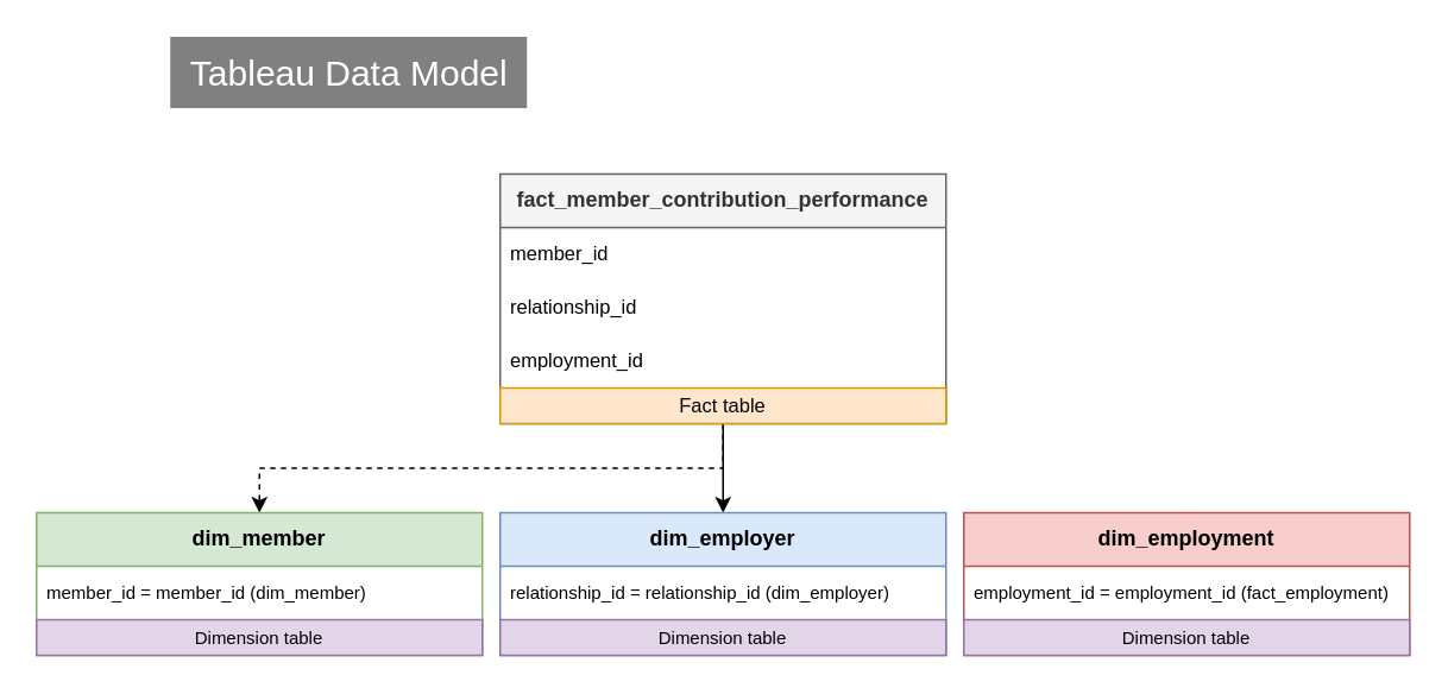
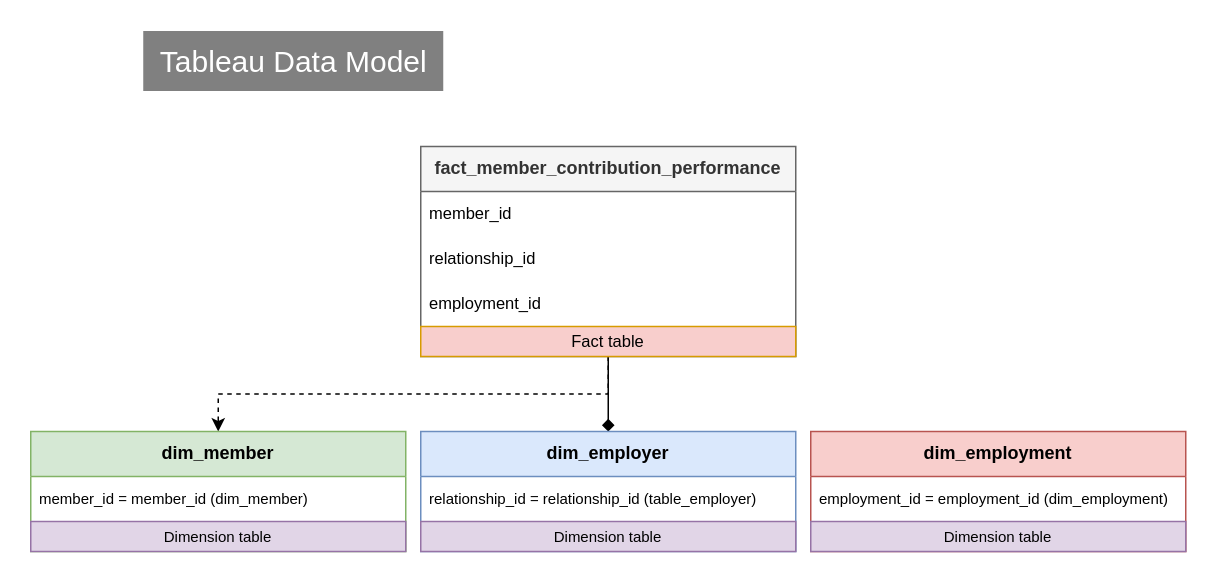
  <mxCell id="0" />
  <mxCell id="1" parent="0" />
  <mxCell id="2" value="Tableau Data Model" style="text;html=1;align=center;verticalAlign=middle;resizable=0;points=[];autosize=1;strokeColor=none;fillColor=#808080;fontSize=20;gradientColor=none;fontColor=#FFFFFF;" parent="1" vertex="1"><mxGeometry x="95" y="20" width="200" height="40" as="geometry" /></mxCell>
  <mxCell id="3" style="edgeStyle=orthogonalEdgeStyle;rounded=0;orthogonalLoop=1;jettySize=auto;html=1;exitX=0.5;exitY=1;exitDx=0;exitDy=0;entryX=0.5;entryY=0;entryDx=0;entryDy=0;dashed=1;" parent="1" source="5" target="10" edge="1"><mxGeometry relative="1" as="geometry" /></mxCell>
- <mxCell id="4" style="edgeStyle=orthogonalEdgeStyle;rounded=0;orthogonalLoop=1;jettySize=auto;html=1;entryX=0.5;entryY=0;entryDx=0;entryDy=0;" parent="1" source="5" target="13" edge="1"><mxGeometry relative="1" as="geometry" /></mxCell>
+ <mxCell id="4" style="edgeStyle=orthogonalEdgeStyle;rounded=0;orthogonalLoop=1;jettySize=auto;html=1;entryX=0.5;entryY=0;entryDx=0;entryDy=0;endArrow=diamond;" parent="1" source="5" target="13" edge="1"><mxGeometry relative="1" as="geometry" /></mxCell>
  <mxCell id="5" value="&lt;b&gt;fact_member_contribution_performance&lt;/b&gt;" style="swimlane;fontStyle=0;childLayout=stackLayout;horizontal=1;startSize=30;horizontalStack=0;resizeParent=1;resizeParentMax=0;resizeLast=0;collapsible=1;marginBottom=0;whiteSpace=wrap;html=1;fillColor=#f5f5f5;strokeColor=#666666;fontColor=#333333;" parent="1" vertex="1"><mxGeometry x="280" y="97" width="250" height="140" as="geometry" /></mxCell>
  <mxCell id="6" value="&lt;font style=&quot;font-size: 11px;&quot;&gt;member_id&lt;/font&gt;" style="text;strokeColor=none;fillColor=none;align=left;verticalAlign=middle;spacingLeft=4;spacingRight=4;overflow=hidden;points=[[0,0.5],[1,0.5]];portConstraint=eastwest;rotatable=0;whiteSpace=wrap;html=1;" parent="5" vertex="1"><mxGeometry y="30" width="250" height="30" as="geometry" /></mxCell>
  <mxCell id="7" value="&lt;font style=&quot;font-size: 11px;&quot;&gt;relationship_id&lt;/font&gt;" style="text;strokeColor=none;fillColor=none;align=left;verticalAlign=middle;spacingLeft=4;spacingRight=4;overflow=hidden;points=[[0,0.5],[1,0.5]];portConstraint=eastwest;rotatable=0;whiteSpace=wrap;html=1;" parent="5" vertex="1"><mxGeometry y="60" width="250" height="30" as="geometry" /></mxCell>
  <mxCell id="8" value="&lt;font style=&quot;font-size: 11px;&quot;&gt;employment_id&lt;/font&gt;" style="text;strokeColor=none;fillColor=none;align=left;verticalAlign=middle;spacingLeft=4;spacingRight=4;overflow=hidden;points=[[0,0.5],[1,0.5]];portConstraint=eastwest;rotatable=0;whiteSpace=wrap;html=1;" vertex="1" parent="5"><mxGeometry y="90" width="250" height="30" as="geometry" /></mxCell>
- <mxCell id="9" value="&lt;font style=&quot;font-size: 11px;&quot;&gt;Fact table&lt;/font&gt;" style="rounded=0;whiteSpace=wrap;html=1;fillColor=#ffe6cc;strokeColor=#d79b00;" parent="5" vertex="1"><mxGeometry y="120" width="250" height="20" as="geometry" /></mxCell>
+ <mxCell id="9" value="&lt;font style=&quot;font-size: 11px;&quot;&gt;Fact table&lt;/font&gt;" style="rounded=0;whiteSpace=wrap;html=1;fillColor=#f8cecc;strokeColor=#d79b00;" parent="5" vertex="1"><mxGeometry y="120" width="250" height="20" as="geometry" /></mxCell>
  <mxCell id="10" value="&lt;b&gt;dim_member&lt;/b&gt;" style="swimlane;fontStyle=0;childLayout=stackLayout;horizontal=1;startSize=30;horizontalStack=0;resizeParent=1;resizeParentMax=0;resizeLast=0;collapsible=1;marginBottom=0;whiteSpace=wrap;html=1;fillColor=#d5e8d4;strokeColor=#82b366;" parent="1" vertex="1"><mxGeometry x="20" y="287" width="250" height="80" as="geometry" /></mxCell>
  <mxCell id="11" value="&lt;font style=&quot;font-size: 10px;&quot;&gt;member_id = member_id (dim_member)&lt;/font&gt;" style="text;strokeColor=none;fillColor=none;align=left;verticalAlign=middle;spacingLeft=4;spacingRight=4;overflow=hidden;points=[[0,0.5],[1,0.5]];portConstraint=eastwest;rotatable=0;whiteSpace=wrap;html=1;" parent="10" vertex="1"><mxGeometry y="30" width="250" height="30" as="geometry" /></mxCell>
  <mxCell id="12" value="&lt;font style=&quot;font-size: 10px;&quot;&gt;Dimension table&lt;/font&gt;" style="rounded=0;whiteSpace=wrap;html=1;fillColor=#e1d5e7;strokeColor=#9673a6;" parent="10" vertex="1"><mxGeometry y="60" width="250" height="20" as="geometry" /></mxCell>
  <mxCell id="13" value="&lt;b&gt;dim_employer&lt;/b&gt;" style="swimlane;fontStyle=0;childLayout=stackLayout;horizontal=1;startSize=30;horizontalStack=0;resizeParent=1;resizeParentMax=0;resizeLast=0;collapsible=1;marginBottom=0;whiteSpace=wrap;html=1;fillColor=#dae8fc;strokeColor=#6c8ebf;" parent="1" vertex="1"><mxGeometry x="280" y="287" width="250" height="80" as="geometry" /></mxCell>
- <mxCell id="14" value="&lt;span style=&quot;font-size: 10px;&quot;&gt;relationship_id = relationship_id (dim_employer)&lt;/span&gt;" style="text;strokeColor=none;fillColor=none;align=left;verticalAlign=middle;spacingLeft=4;spacingRight=4;overflow=hidden;points=[[0,0.5],[1,0.5]];portConstraint=eastwest;rotatable=0;whiteSpace=wrap;html=1;" parent="13" vertex="1"><mxGeometry y="30" width="250" height="30" as="geometry" /></mxCell>
+ <mxCell id="14" value="&lt;span style=&quot;font-size: 10px;&quot;&gt;relationship_id = relationship_id (table_employer)&lt;/span&gt;" style="text;strokeColor=none;fillColor=none;align=left;verticalAlign=middle;spacingLeft=4;spacingRight=4;overflow=hidden;points=[[0,0.5],[1,0.5]];portConstraint=eastwest;rotatable=0;whiteSpace=wrap;html=1;" parent="13" vertex="1"><mxGeometry y="30" width="250" height="30" as="geometry" /></mxCell>
  <mxCell id="15" value="&lt;font style=&quot;font-size: 10px;&quot;&gt;Dimension table&lt;/font&gt;" style="rounded=0;whiteSpace=wrap;html=1;fillColor=#e1d5e7;strokeColor=#9673a6;" parent="13" vertex="1"><mxGeometry y="60" width="250" height="20" as="geometry" /></mxCell>
  <mxCell id="16" value="&lt;b&gt;dim_employment&lt;/b&gt;" style="swimlane;fontStyle=0;childLayout=stackLayout;horizontal=1;startSize=30;horizontalStack=0;resizeParent=1;resizeParentMax=0;resizeLast=0;collapsible=1;marginBottom=0;whiteSpace=wrap;html=1;fillColor=#f8cecc;strokeColor=#b85450;" parent="1" vertex="1"><mxGeometry x="540" y="287" width="250" height="80" as="geometry" /></mxCell>
- <mxCell id="17" value="&lt;font style=&quot;font-size: 10px;&quot;&gt;employment_id = employment_id (fact_employment)&lt;/font&gt;" style="text;strokeColor=none;fillColor=none;align=left;verticalAlign=middle;spacingLeft=4;spacingRight=4;overflow=hidden;points=[[0,0.5],[1,0.5]];portConstraint=eastwest;rotatable=0;whiteSpace=wrap;html=1;" parent="16" vertex="1"><mxGeometry y="30" width="250" height="30" as="geometry" /></mxCell>
+ <mxCell id="17" value="&lt;font style=&quot;font-size: 10px;&quot;&gt;employment_id = employment_id (dim_employment)&lt;/font&gt;" style="text;strokeColor=none;fillColor=none;align=left;verticalAlign=middle;spacingLeft=4;spacingRight=4;overflow=hidden;points=[[0,0.5],[1,0.5]];portConstraint=eastwest;rotatable=0;whiteSpace=wrap;html=1;" parent="16" vertex="1"><mxGeometry y="30" width="250" height="30" as="geometry" /></mxCell>
  <mxCell id="18" value="&lt;font style=&quot;font-size: 10px;&quot;&gt;Dimension table&lt;/font&gt;" style="rounded=0;whiteSpace=wrap;html=1;fillColor=#e1d5e7;strokeColor=#9673a6;" parent="16" vertex="1"><mxGeometry y="60" width="250" height="20" as="geometry" /></mxCell>
